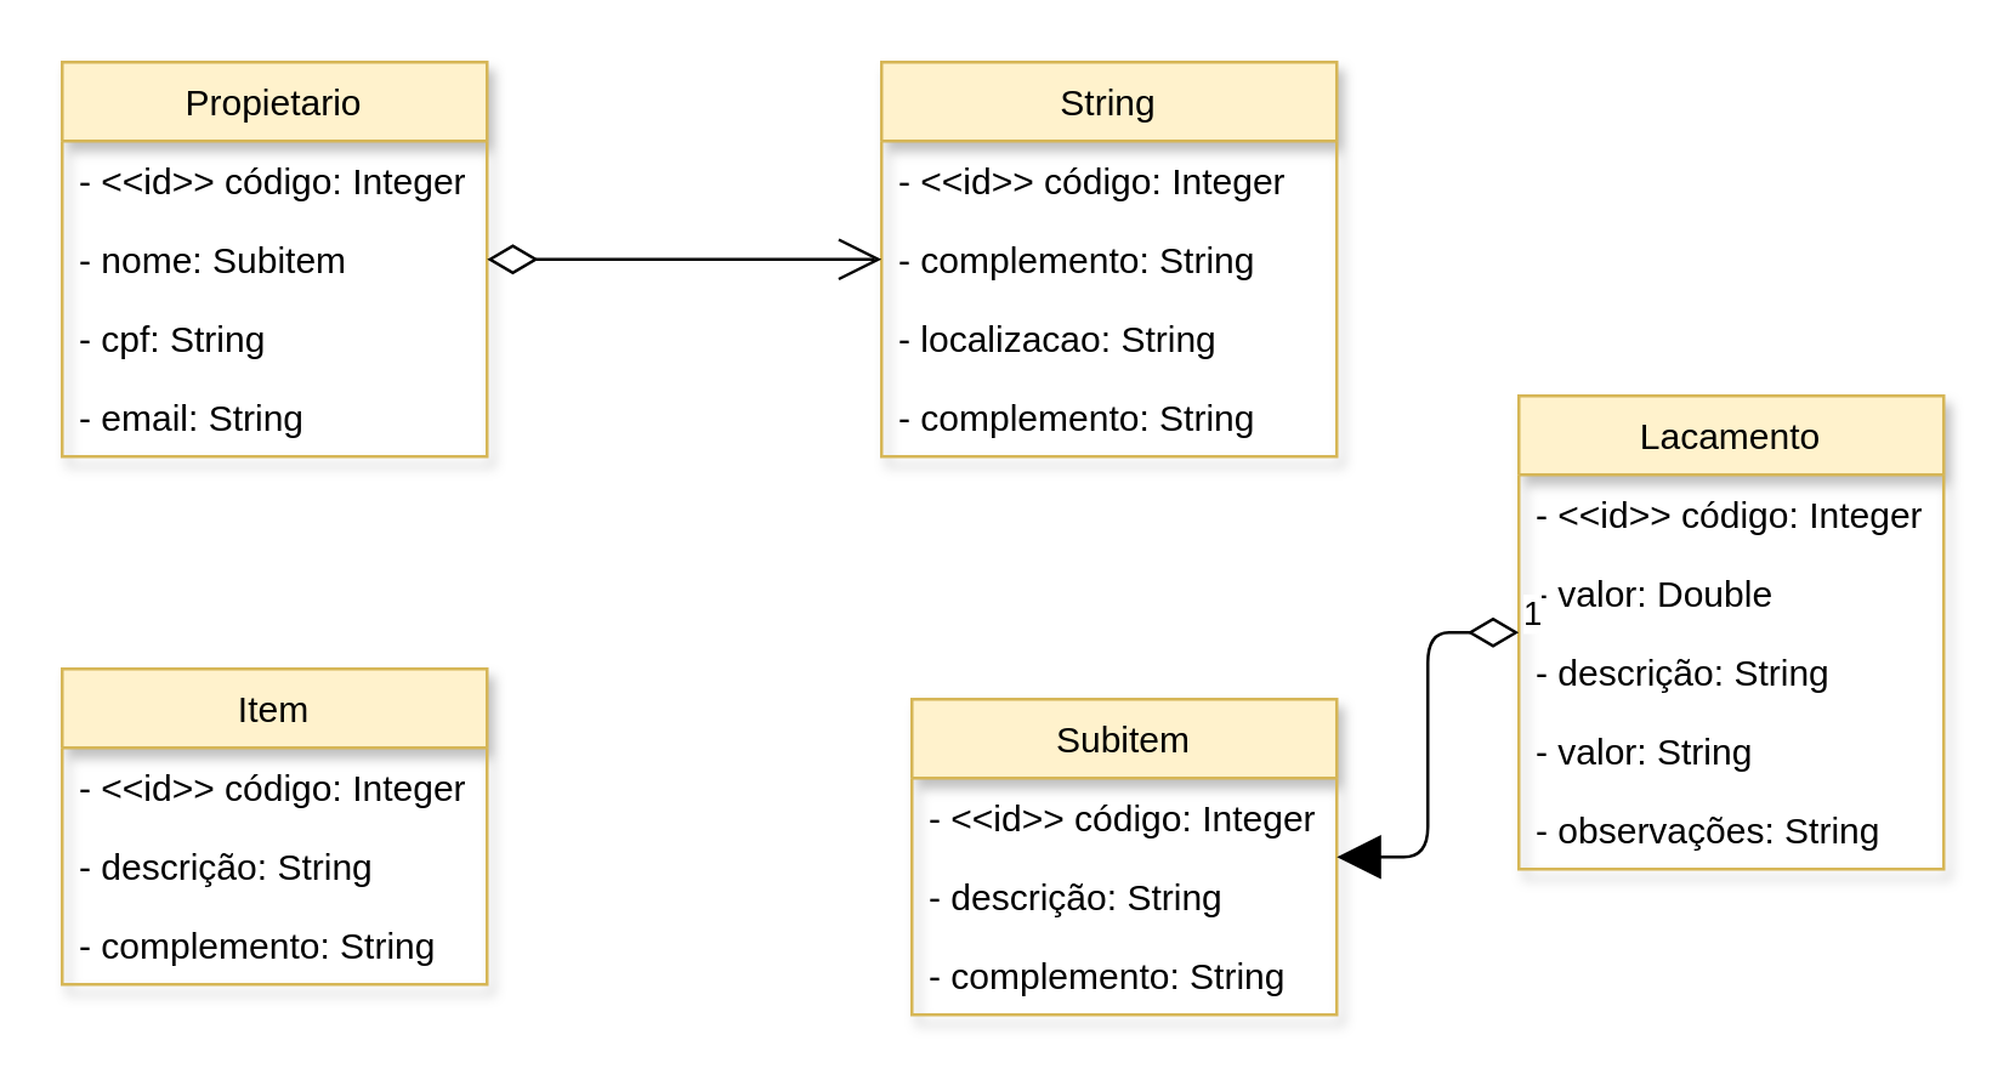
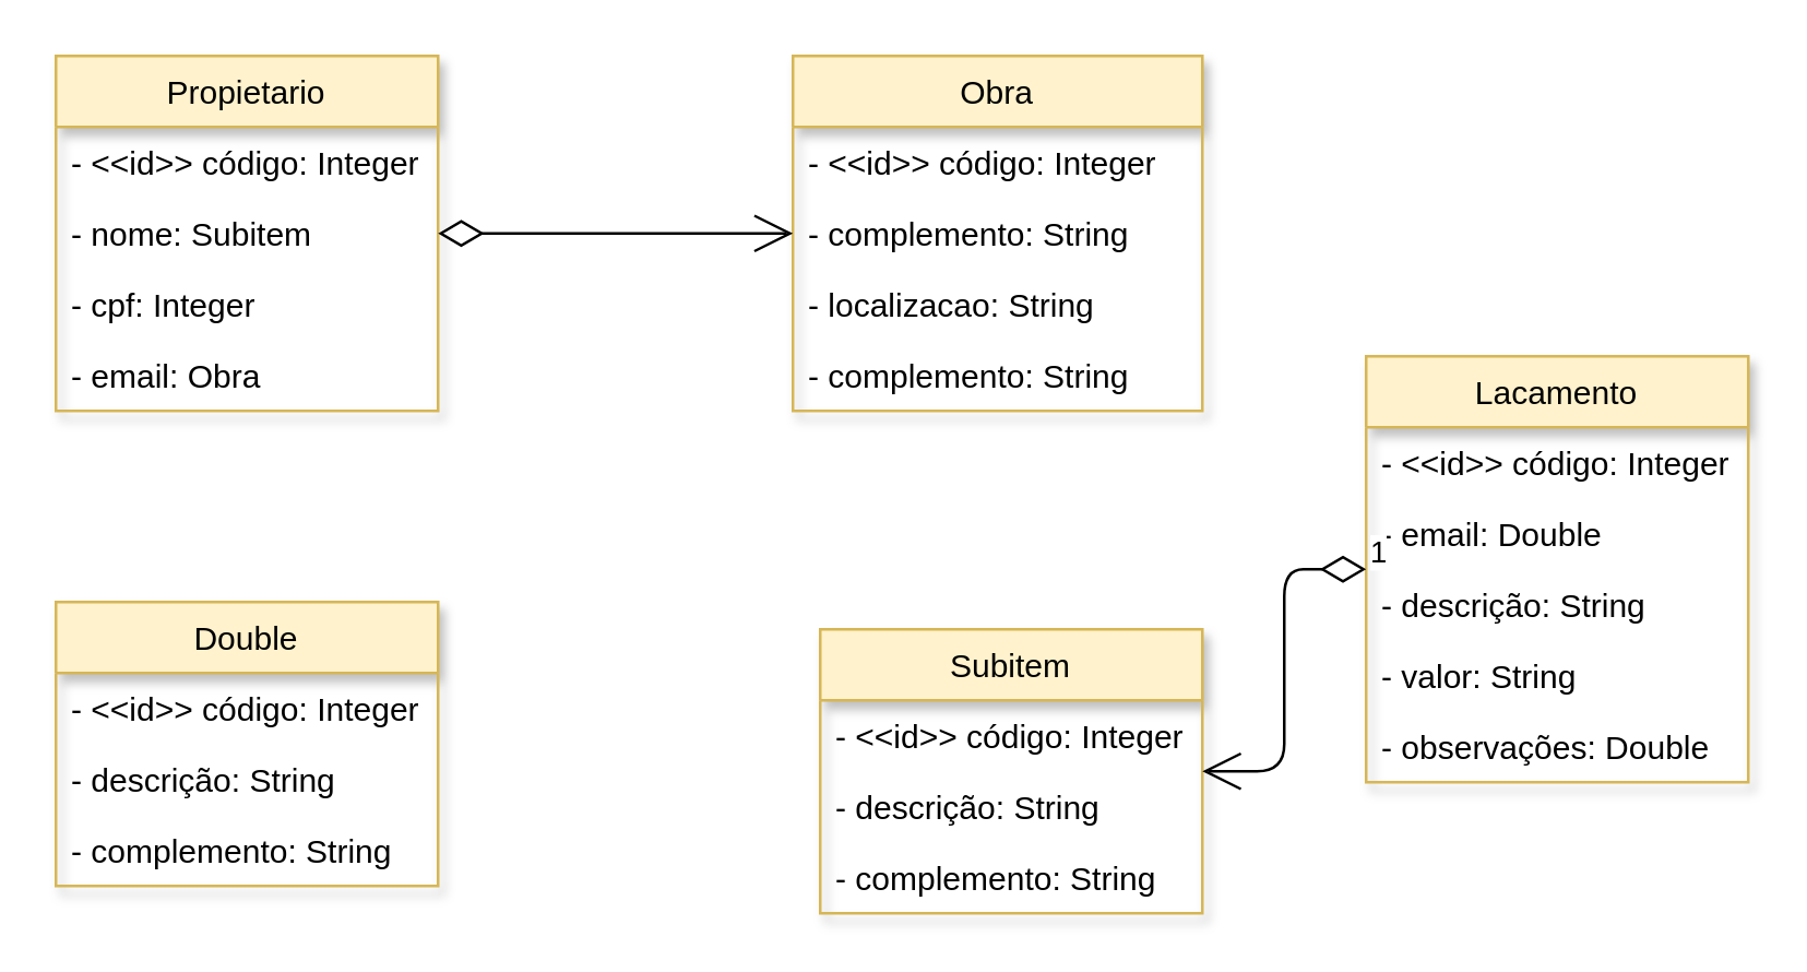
  <mxCell id="0" />
  <mxCell id="1" parent="0" />
  <mxCell id="2" value="Propietario" style="swimlane;fontStyle=0;childLayout=stackLayout;horizontal=1;startSize=26;fillColor=#fff2cc;horizontalStack=0;resizeParent=1;resizeParentMax=0;resizeLast=0;collapsible=1;marginBottom=0;shadow=1;labelBackgroundColor=none;strokeColor=#d6b656;rounded=0;" vertex="1" parent="1"><mxGeometry x="20" y="20" width="140" height="130" as="geometry" /></mxCell>
  <mxCell id="3" value="- &lt;&lt;id&gt;&gt; código: Integer" style="text;strokeColor=none;fillColor=none;align=left;verticalAlign=top;spacingLeft=4;spacingRight=4;overflow=hidden;rotatable=0;points=[[0,0.5],[1,0.5]];portConstraint=eastwest;" vertex="1" parent="2"><mxGeometry y="26" width="140" height="26" as="geometry" /></mxCell>
  <mxCell id="4" value="- nome: Subitem" style="text;strokeColor=none;fillColor=none;align=left;verticalAlign=top;spacingLeft=4;spacingRight=4;overflow=hidden;rotatable=0;points=[[0,0.5],[1,0.5]];portConstraint=eastwest;" vertex="1" parent="2"><mxGeometry y="52" width="140" height="26" as="geometry" /></mxCell>
- <mxCell id="5" value="- cpf: String" style="text;strokeColor=none;fillColor=none;align=left;verticalAlign=top;spacingLeft=4;spacingRight=4;overflow=hidden;rotatable=0;points=[[0,0.5],[1,0.5]];portConstraint=eastwest;" vertex="1" parent="2"><mxGeometry y="78" width="140" height="26" as="geometry" /></mxCell>
- <mxCell id="6" value="- email: String" style="text;strokeColor=none;fillColor=none;align=left;verticalAlign=top;spacingLeft=4;spacingRight=4;overflow=hidden;rotatable=0;points=[[0,0.5],[1,0.5]];portConstraint=eastwest;" vertex="1" parent="2"><mxGeometry y="104" width="140" height="26" as="geometry" /></mxCell>
- <mxCell id="7" value="String" style="swimlane;fontStyle=0;childLayout=stackLayout;horizontal=1;startSize=26;fillColor=#fff2cc;horizontalStack=0;resizeParent=1;resizeParentMax=0;resizeLast=0;collapsible=1;marginBottom=0;shadow=1;labelBackgroundColor=none;strokeColor=#d6b656;" vertex="1" parent="1"><mxGeometry x="290" y="20" width="150" height="130" as="geometry" /></mxCell>
+ <mxCell id="5" value="- cpf: Integer" style="text;strokeColor=none;fillColor=none;align=left;verticalAlign=top;spacingLeft=4;spacingRight=4;overflow=hidden;rotatable=0;points=[[0,0.5],[1,0.5]];portConstraint=eastwest;" vertex="1" parent="2"><mxGeometry y="78" width="140" height="26" as="geometry" /></mxCell>
+ <mxCell id="6" value="- email: Obra" style="text;strokeColor=none;fillColor=none;align=left;verticalAlign=top;spacingLeft=4;spacingRight=4;overflow=hidden;rotatable=0;points=[[0,0.5],[1,0.5]];portConstraint=eastwest;" vertex="1" parent="2"><mxGeometry y="104" width="140" height="26" as="geometry" /></mxCell>
+ <mxCell id="7" value="Obra" style="swimlane;fontStyle=0;childLayout=stackLayout;horizontal=1;startSize=26;fillColor=#fff2cc;horizontalStack=0;resizeParent=1;resizeParentMax=0;resizeLast=0;collapsible=1;marginBottom=0;shadow=1;labelBackgroundColor=none;strokeColor=#d6b656;" vertex="1" parent="1"><mxGeometry x="290" y="20" width="150" height="130" as="geometry" /></mxCell>
  <mxCell id="8" value="- &lt;&lt;id&gt;&gt; código: Integer" style="text;strokeColor=none;fillColor=none;align=left;verticalAlign=top;spacingLeft=4;spacingRight=4;overflow=hidden;rotatable=0;points=[[0,0.5],[1,0.5]];portConstraint=eastwest;" vertex="1" parent="7"><mxGeometry y="26" width="150" height="26" as="geometry" /></mxCell>
  <mxCell id="9" value="- complemento: String" style="text;strokeColor=none;fillColor=none;align=left;verticalAlign=top;spacingLeft=4;spacingRight=4;overflow=hidden;rotatable=0;points=[[0,0.5],[1,0.5]];portConstraint=eastwest;" vertex="1" parent="7"><mxGeometry y="52" width="150" height="26" as="geometry" /></mxCell>
  <mxCell id="10" value="- localizacao: String" style="text;strokeColor=none;fillColor=none;align=left;verticalAlign=top;spacingLeft=4;spacingRight=4;overflow=hidden;rotatable=0;points=[[0,0.5],[1,0.5]];portConstraint=eastwest;" vertex="1" parent="7"><mxGeometry y="78" width="150" height="26" as="geometry" /></mxCell>
  <mxCell id="11" value="- complemento: String" style="text;strokeColor=none;fillColor=none;align=left;verticalAlign=top;spacingLeft=4;spacingRight=4;overflow=hidden;rotatable=0;points=[[0,0.5],[1,0.5]];portConstraint=eastwest;" vertex="1" parent="7"><mxGeometry y="104" width="150" height="26" as="geometry" /></mxCell>
  <mxCell id="12" value="Lacamento" style="swimlane;fontStyle=0;childLayout=stackLayout;horizontal=1;startSize=26;fillColor=#fff2cc;horizontalStack=0;resizeParent=1;resizeParentMax=0;resizeLast=0;collapsible=1;marginBottom=0;shadow=1;labelBackgroundColor=none;strokeColor=#d6b656;" vertex="1" parent="1"><mxGeometry x="500" y="130" width="140" height="156" as="geometry" /></mxCell>
  <mxCell id="13" value="- &lt;&lt;id&gt;&gt; código: Integer" style="text;strokeColor=none;fillColor=none;align=left;verticalAlign=top;spacingLeft=4;spacingRight=4;overflow=hidden;rotatable=0;points=[[0,0.5],[1,0.5]];portConstraint=eastwest;" vertex="1" parent="12"><mxGeometry y="26" width="140" height="26" as="geometry" /></mxCell>
- <mxCell id="14" value="- valor: Double" style="text;strokeColor=none;fillColor=none;align=left;verticalAlign=top;spacingLeft=4;spacingRight=4;overflow=hidden;rotatable=0;points=[[0,0.5],[1,0.5]];portConstraint=eastwest;" vertex="1" parent="12"><mxGeometry y="52" width="140" height="26" as="geometry" /></mxCell>
+ <mxCell id="14" value="- email: Double" style="text;strokeColor=none;fillColor=none;align=left;verticalAlign=top;spacingLeft=4;spacingRight=4;overflow=hidden;rotatable=0;points=[[0,0.5],[1,0.5]];portConstraint=eastwest;" vertex="1" parent="12"><mxGeometry y="52" width="140" height="26" as="geometry" /></mxCell>
  <mxCell id="15" value="- descrição: String" style="text;strokeColor=none;fillColor=none;align=left;verticalAlign=top;spacingLeft=4;spacingRight=4;overflow=hidden;rotatable=0;points=[[0,0.5],[1,0.5]];portConstraint=eastwest;" vertex="1" parent="12"><mxGeometry y="78" width="140" height="26" as="geometry" /></mxCell>
  <mxCell id="16" value="- valor: String" style="text;strokeColor=none;fillColor=none;align=left;verticalAlign=top;spacingLeft=4;spacingRight=4;overflow=hidden;rotatable=0;points=[[0,0.5],[1,0.5]];portConstraint=eastwest;" vertex="1" parent="12"><mxGeometry y="104" width="140" height="26" as="geometry" /></mxCell>
- <mxCell id="17" value="- observações: String" style="text;strokeColor=none;fillColor=none;align=left;verticalAlign=top;spacingLeft=4;spacingRight=4;overflow=hidden;rotatable=0;points=[[0,0.5],[1,0.5]];portConstraint=eastwest;" vertex="1" parent="12"><mxGeometry y="130" width="140" height="26" as="geometry" /></mxCell>
- <mxCell id="18" value="Item" style="swimlane;fontStyle=0;childLayout=stackLayout;horizontal=1;startSize=26;fillColor=#fff2cc;horizontalStack=0;resizeParent=1;resizeParentMax=0;resizeLast=0;collapsible=1;marginBottom=0;shadow=1;labelBackgroundColor=none;strokeColor=#d6b656;" vertex="1" parent="1"><mxGeometry x="20" y="220" width="140" height="104" as="geometry" /></mxCell>
+ <mxCell id="17" value="- observações: Double" style="text;strokeColor=none;fillColor=none;align=left;verticalAlign=top;spacingLeft=4;spacingRight=4;overflow=hidden;rotatable=0;points=[[0,0.5],[1,0.5]];portConstraint=eastwest;" vertex="1" parent="12"><mxGeometry y="130" width="140" height="26" as="geometry" /></mxCell>
+ <mxCell id="18" value="Double" style="swimlane;fontStyle=0;childLayout=stackLayout;horizontal=1;startSize=26;fillColor=#fff2cc;horizontalStack=0;resizeParent=1;resizeParentMax=0;resizeLast=0;collapsible=1;marginBottom=0;shadow=1;labelBackgroundColor=none;strokeColor=#d6b656;" vertex="1" parent="1"><mxGeometry x="20" y="220" width="140" height="104" as="geometry" /></mxCell>
  <mxCell id="19" value="- &lt;&lt;id&gt;&gt; código: Integer" style="text;strokeColor=none;fillColor=none;align=left;verticalAlign=top;spacingLeft=4;spacingRight=4;overflow=hidden;rotatable=0;points=[[0,0.5],[1,0.5]];portConstraint=eastwest;" vertex="1" parent="18"><mxGeometry y="26" width="140" height="26" as="geometry" /></mxCell>
  <mxCell id="20" value="- descrição: String" style="text;strokeColor=none;fillColor=none;align=left;verticalAlign=top;spacingLeft=4;spacingRight=4;overflow=hidden;rotatable=0;points=[[0,0.5],[1,0.5]];portConstraint=eastwest;" vertex="1" parent="18"><mxGeometry y="52" width="140" height="26" as="geometry" /></mxCell>
  <mxCell id="21" value="- complemento: String" style="text;strokeColor=none;fillColor=none;align=left;verticalAlign=top;spacingLeft=4;spacingRight=4;overflow=hidden;rotatable=0;points=[[0,0.5],[1,0.5]];portConstraint=eastwest;" vertex="1" parent="18"><mxGeometry y="78" width="140" height="26" as="geometry" /></mxCell>
  <mxCell id="22" value="Subitem" style="swimlane;fontStyle=0;childLayout=stackLayout;horizontal=1;startSize=26;fillColor=#fff2cc;horizontalStack=0;resizeParent=1;resizeParentMax=0;resizeLast=0;collapsible=1;marginBottom=0;shadow=1;labelBackgroundColor=none;strokeColor=#d6b656;" vertex="1" parent="1"><mxGeometry x="300" y="230" width="140" height="104" as="geometry" /></mxCell>
  <mxCell id="23" value="- &lt;&lt;id&gt;&gt; código: Integer" style="text;strokeColor=none;fillColor=none;align=left;verticalAlign=top;spacingLeft=4;spacingRight=4;overflow=hidden;rotatable=0;points=[[0,0.5],[1,0.5]];portConstraint=eastwest;" vertex="1" parent="22"><mxGeometry y="26" width="140" height="26" as="geometry" /></mxCell>
  <mxCell id="24" value="- descrição: String" style="text;strokeColor=none;fillColor=none;align=left;verticalAlign=top;spacingLeft=4;spacingRight=4;overflow=hidden;rotatable=0;points=[[0,0.5],[1,0.5]];portConstraint=eastwest;" vertex="1" parent="22"><mxGeometry y="52" width="140" height="26" as="geometry" /></mxCell>
  <mxCell id="25" value="- complemento: String" style="text;strokeColor=none;fillColor=none;align=left;verticalAlign=top;spacingLeft=4;spacingRight=4;overflow=hidden;rotatable=0;points=[[0,0.5],[1,0.5]];portConstraint=eastwest;" vertex="1" parent="22"><mxGeometry y="78" width="140" height="26" as="geometry" /></mxCell>
  <mxCell id="26" value="" style="endArrow=open;html=1;endSize=12;startArrow=diamondThin;startSize=14;startFill=0;edgeStyle=orthogonalEdgeStyle;align=left;verticalAlign=bottom;exitX=1;exitY=0.5;exitDx=0;exitDy=0;entryX=0;entryY=0.5;entryDx=0;entryDy=0;" edge="1" parent="1" source="4" target="9"><mxGeometry x="-1" y="3" relative="1" as="geometry"><mxPoint x="230" y="160" as="sourcePoint" /><mxPoint x="390" y="160" as="targetPoint" /></mxGeometry></mxCell>
- <mxCell id="27" value="1" style="endArrow=block;html=1;endSize=12;startArrow=diamondThin;startSize=14;startFill=0;edgeStyle=orthogonalEdgeStyle;align=left;verticalAlign=bottom;" edge="1" parent="1" source="12" target="22"><mxGeometry x="-1" y="3" relative="1" as="geometry"><mxPoint x="280" y="270" as="sourcePoint" /><mxPoint x="440" y="270" as="targetPoint" /></mxGeometry></mxCell>
+ <mxCell id="27" value="1" style="endArrow=open;html=1;endSize=12;startArrow=diamondThin;startSize=14;startFill=0;edgeStyle=orthogonalEdgeStyle;align=left;verticalAlign=bottom;" edge="1" parent="1" source="12" target="22"><mxGeometry x="-1" y="3" relative="1" as="geometry"><mxPoint x="280" y="270" as="sourcePoint" /><mxPoint x="440" y="270" as="targetPoint" /></mxGeometry></mxCell>
